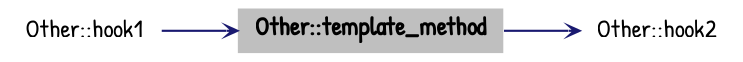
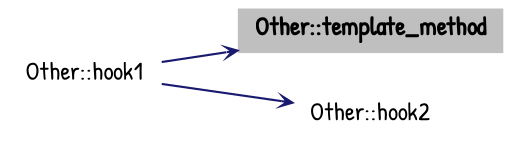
  digraph {
    fontname="Patrick Hand"
    rankdir=LR
    node [color=black fontname="Patrick Hand" fontsize=12 shape=plaintext]
    edge [arrowhead=open arrowsize=0.5 arrowtail=open color=midnightblue fontname="Patrick Hand" fontsize=15 labelfontsize=15 style=solid]
    n1 [fillcolor=grey75 fontcolor=black height=0.2 label=<<b>Other::template_method</b>> style=filled width=0.4]
    n2 [height=0.2 label="Other::hook2" width=0.4]
    n3 [height=0.2 label="Other::hook1" width=0.4]
-   n1 -> n2
+   n3 -> n2
    n3 -> n1
  }
